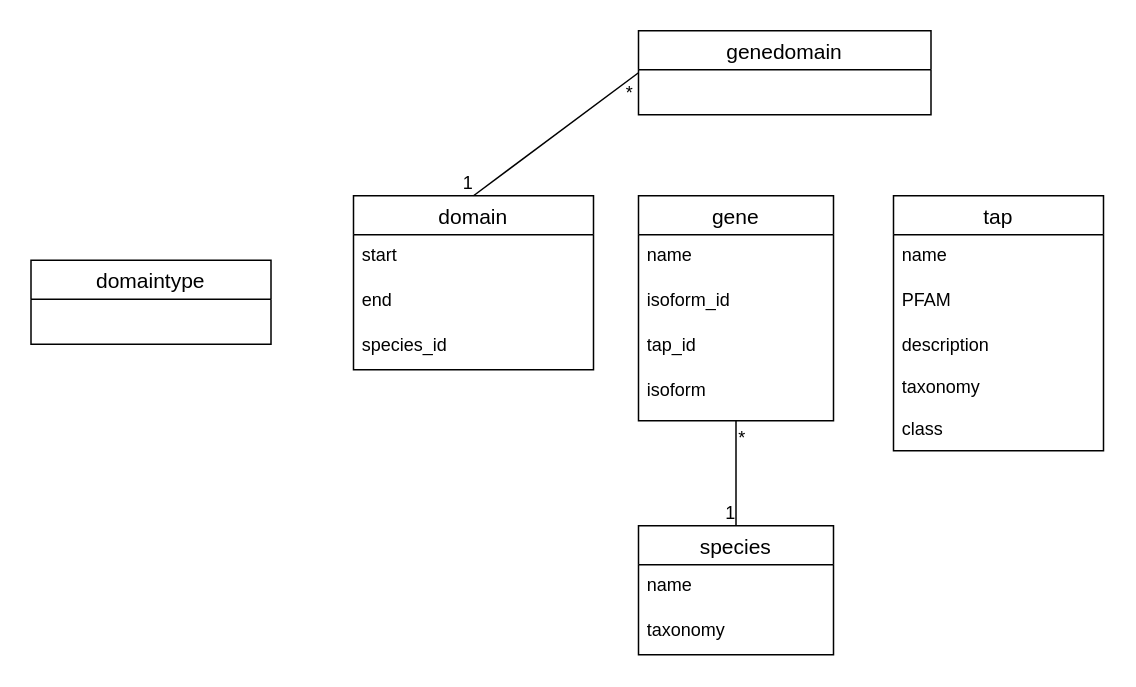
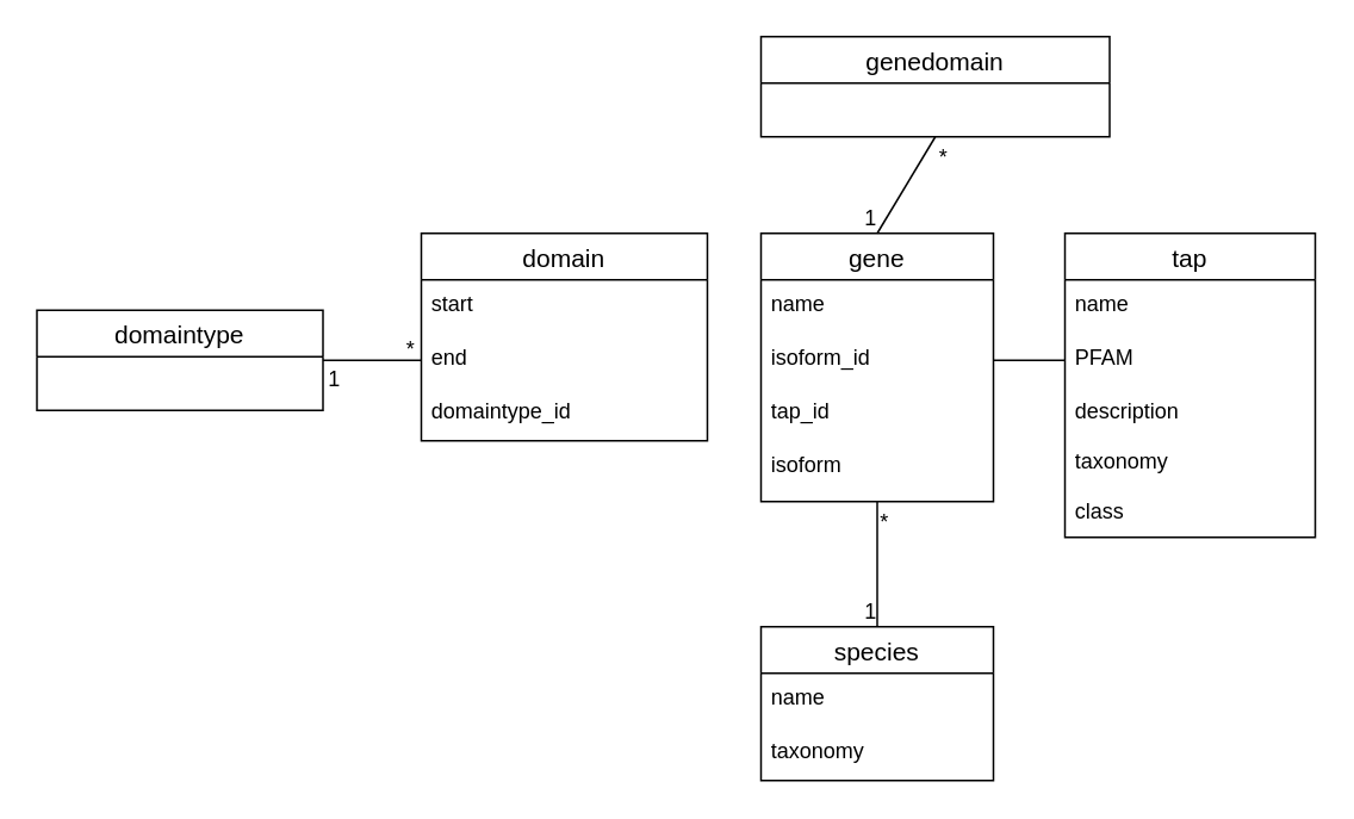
  <mxCell id="0" />
  <mxCell id="1" parent="0" />
  <mxCell id="2" value="gene" style="swimlane;fontStyle=0;childLayout=stackLayout;horizontal=1;startSize=26;horizontalStack=0;resizeParent=1;resizeParentMax=0;resizeLast=0;collapsible=1;marginBottom=0;align=center;fontSize=14;" vertex="1" parent="1"><mxGeometry x="425" y="130" width="130" height="150" as="geometry" /></mxCell>
  <mxCell id="3" value="name" style="text;strokeColor=none;fillColor=none;spacingLeft=4;spacingRight=4;overflow=hidden;rotatable=0;points=[[0,0.5],[1,0.5]];portConstraint=eastwest;fontSize=12;" vertex="1" parent="2"><mxGeometry y="26" width="130" height="30" as="geometry" /></mxCell>
  <mxCell id="4" value="isoform_id" style="text;strokeColor=none;fillColor=none;spacingLeft=4;spacingRight=4;overflow=hidden;rotatable=0;points=[[0,0.5],[1,0.5]];portConstraint=eastwest;fontSize=12;" vertex="1" parent="2"><mxGeometry y="56" width="130" height="30" as="geometry" /></mxCell>
  <mxCell id="5" value="tap_id&#10;" style="text;strokeColor=none;fillColor=none;spacingLeft=4;spacingRight=4;overflow=hidden;rotatable=0;points=[[0,0.5],[1,0.5]];portConstraint=eastwest;fontSize=12;" vertex="1" parent="2"><mxGeometry y="86" width="130" height="30" as="geometry" /></mxCell>
  <mxCell id="6" value="isoform&#10;" style="text;strokeColor=none;fillColor=none;spacingLeft=4;spacingRight=4;overflow=hidden;rotatable=0;points=[[0,0.5],[1,0.5]];portConstraint=eastwest;fontSize=12;" vertex="1" parent="2"><mxGeometry y="116" width="130" height="34" as="geometry" /></mxCell>
  <mxCell id="7" style="edgeStyle=orthogonalEdgeStyle;rounded=0;orthogonalLoop=1;jettySize=auto;html=1;exitX=1;exitY=0.5;exitDx=0;exitDy=0;" edge="1" parent="2" source="4" target="4"><mxGeometry relative="1" as="geometry" /></mxCell>
  <mxCell id="8" value="species" style="swimlane;fontStyle=0;childLayout=stackLayout;horizontal=1;startSize=26;horizontalStack=0;resizeParent=1;resizeParentMax=0;resizeLast=0;collapsible=1;marginBottom=0;align=center;fontSize=14;" vertex="1" parent="1"><mxGeometry x="425" y="350" width="130" height="86" as="geometry" /></mxCell>
  <mxCell id="9" value="name" style="text;strokeColor=none;fillColor=none;spacingLeft=4;spacingRight=4;overflow=hidden;rotatable=0;points=[[0,0.5],[1,0.5]];portConstraint=eastwest;fontSize=12;" vertex="1" parent="8"><mxGeometry y="26" width="130" height="30" as="geometry" /></mxCell>
  <mxCell id="10" value="taxonomy" style="text;strokeColor=none;fillColor=none;spacingLeft=4;spacingRight=4;overflow=hidden;rotatable=0;points=[[0,0.5],[1,0.5]];portConstraint=eastwest;fontSize=12;" vertex="1" parent="8"><mxGeometry y="56" width="130" height="30" as="geometry" /></mxCell>
  <mxCell id="11" value="&lt;div&gt;&lt;br&gt;&lt;/div&gt;&lt;div&gt;&lt;br&gt;&lt;/div&gt;" style="endArrow=none;html=1;rounded=0;entryX=0.5;entryY=0;entryDx=0;entryDy=0;exitX=0.5;exitY=1;exitDx=0;exitDy=0;exitPerimeter=0;" edge="1" parent="1"><mxGeometry relative="1" as="geometry"><mxPoint x="490" y="280" as="sourcePoint" /><mxPoint x="490" y="350" as="targetPoint" /></mxGeometry></mxCell>
  <mxCell id="12" value="*" style="resizable=0;html=1;align=left;verticalAlign=bottom;" connectable="0" vertex="1" parent="11"><mxGeometry x="-1" relative="1" as="geometry"><mxPoint y="20" as="offset" /></mxGeometry></mxCell>
  <mxCell id="13" value="1" style="resizable=0;html=1;align=right;verticalAlign=bottom;" connectable="0" vertex="1" parent="11"><mxGeometry x="1" relative="1" as="geometry" /></mxCell>
  <mxCell id="14" value="tap" style="swimlane;fontStyle=0;childLayout=stackLayout;horizontal=1;startSize=26;horizontalStack=0;resizeParent=1;resizeParentMax=0;resizeLast=0;collapsible=1;marginBottom=0;align=center;fontSize=14;" vertex="1" parent="1"><mxGeometry x="595" y="130" width="140" height="170" as="geometry"><mxRectangle x="490" y="170" width="50" height="26" as="alternateBounds" /></mxGeometry></mxCell>
  <mxCell id="15" value="name" style="text;strokeColor=none;fillColor=none;spacingLeft=4;spacingRight=4;overflow=hidden;rotatable=0;points=[[0,0.5],[1,0.5]];portConstraint=eastwest;fontSize=12;" vertex="1" parent="14"><mxGeometry y="26" width="140" height="30" as="geometry" /></mxCell>
  <mxCell id="16" value="PFAM" style="text;strokeColor=none;fillColor=none;spacingLeft=4;spacingRight=4;overflow=hidden;rotatable=0;points=[[0,0.5],[1,0.5]];portConstraint=eastwest;fontSize=12;" vertex="1" parent="14"><mxGeometry y="56" width="140" height="30" as="geometry" /></mxCell>
  <mxCell id="17" value="description&#10;&#10;taxonomy&#10;&#10;class&#10;" style="text;strokeColor=none;fillColor=none;spacingLeft=4;spacingRight=4;overflow=hidden;rotatable=0;points=[[0,0.5],[1,0.5]];portConstraint=eastwest;fontSize=12;" vertex="1" parent="14"><mxGeometry y="86" width="140" height="84" as="geometry" /></mxCell>
+ <mxCell id="18" value="" style="endArrow=none;html=1;rounded=0;exitX=1;exitY=0.5;exitDx=0;exitDy=0;entryX=0;entryY=0.5;entryDx=0;entryDy=0;" edge="1" parent="1" source="4" target="16"><mxGeometry relative="1" as="geometry"><mxPoint x="515" y="260" as="sourcePoint" /><mxPoint x="675" y="260" as="targetPoint" /></mxGeometry></mxCell>
  <mxCell id="19" value="domain" style="swimlane;fontStyle=0;childLayout=stackLayout;horizontal=1;startSize=26;horizontalStack=0;resizeParent=1;resizeParentMax=0;resizeLast=0;collapsible=1;marginBottom=0;align=center;fontSize=14;" vertex="1" parent="1"><mxGeometry x="235" y="130" width="160" height="116" as="geometry" /></mxCell>
  <mxCell id="20" value="start" style="text;strokeColor=none;fillColor=none;spacingLeft=4;spacingRight=4;overflow=hidden;rotatable=0;points=[[0,0.5],[1,0.5]];portConstraint=eastwest;fontSize=12;" vertex="1" parent="19"><mxGeometry y="26" width="160" height="30" as="geometry" /></mxCell>
  <mxCell id="21" value="end" style="text;strokeColor=none;fillColor=none;spacingLeft=4;spacingRight=4;overflow=hidden;rotatable=0;points=[[0,0.5],[1,0.5]];portConstraint=eastwest;fontSize=12;" vertex="1" parent="19"><mxGeometry y="56" width="160" height="30" as="geometry" /></mxCell>
- <mxCell id="22" value="species_id" style="text;strokeColor=none;fillColor=none;spacingLeft=4;spacingRight=4;overflow=hidden;rotatable=0;points=[[0,0.5],[1,0.5]];portConstraint=eastwest;fontSize=12;" vertex="1" parent="19"><mxGeometry y="86" width="160" height="30" as="geometry" /></mxCell>
- <mxCell id="26" value="&lt;div&gt;&lt;br&gt;&lt;/div&gt;&lt;div&gt;&lt;br&gt;&lt;/div&gt;" style="endArrow=none;html=1;rounded=0;entryX=0.5;entryY=0;entryDx=0;entryDy=0;exitX=0;exitY=0.5;exitDx=0;exitDy=0;" edge="1" parent="1" source="29" target="19"><mxGeometry relative="1" as="geometry"><mxPoint x="335" y="20" as="sourcePoint" /><mxPoint x="335" y="90" as="targetPoint" /></mxGeometry></mxCell>
- <mxCell id="27" value="*" style="resizable=0;html=1;align=left;verticalAlign=bottom;" connectable="0" vertex="1" parent="26"><mxGeometry x="-1" relative="1" as="geometry"><mxPoint x="-10" y="22" as="offset" /></mxGeometry></mxCell>
- <mxCell id="28" value="1" style="resizable=0;html=1;align=right;verticalAlign=bottom;" connectable="0" vertex="1" parent="26"><mxGeometry x="1" relative="1" as="geometry" /></mxCell>
+ <mxCell id="22" value="domaintype_id" style="text;strokeColor=none;fillColor=none;spacingLeft=4;spacingRight=4;overflow=hidden;rotatable=0;points=[[0,0.5],[1,0.5]];portConstraint=eastwest;fontSize=12;" vertex="1" parent="19"><mxGeometry y="86" width="160" height="30" as="geometry" /></mxCell>
+ <mxCell id="23" value="&lt;div&gt;&lt;br&gt;&lt;/div&gt;&lt;div&gt;&lt;br&gt;&lt;/div&gt;" style="endArrow=none;html=1;rounded=0;entryX=0.5;entryY=0;entryDx=0;entryDy=0;exitX=0.5;exitY=1;exitDx=0;exitDy=0;" edge="1" parent="1" source="29" target="2"><mxGeometry relative="1" as="geometry"><mxPoint x="665" y="10" as="sourcePoint" /><mxPoint x="665" y="80" as="targetPoint" /></mxGeometry></mxCell>
+ <mxCell id="24" value="*" style="resizable=0;html=1;align=left;verticalAlign=bottom;" connectable="0" vertex="1" parent="23"><mxGeometry x="-1" relative="1" as="geometry"><mxPoint y="20" as="offset" /></mxGeometry></mxCell>
+ <mxCell id="25" value="1" style="resizable=0;html=1;align=right;verticalAlign=bottom;" connectable="0" vertex="1" parent="23"><mxGeometry x="1" relative="1" as="geometry" /></mxCell>
  <mxCell id="29" value="genedomain" style="swimlane;fontStyle=0;childLayout=stackLayout;horizontal=1;startSize=26;horizontalStack=0;resizeParent=1;resizeParentMax=0;resizeLast=0;collapsible=1;marginBottom=0;align=center;fontSize=14;" vertex="1" parent="1"><mxGeometry x="425" y="20" width="195" height="56" as="geometry" /></mxCell>
+ <mxCell id="30" value="&lt;div&gt;&lt;br&gt;&lt;/div&gt;&lt;div&gt;&lt;br&gt;&lt;/div&gt;" style="endArrow=none;html=1;rounded=0;entryX=1;entryY=0.5;entryDx=0;entryDy=0;exitX=0;exitY=0.5;exitDx=0;exitDy=0;" edge="1" parent="1" source="21" target="33"><mxGeometry relative="1" as="geometry"><mxPoint x="305" y="30" as="sourcePoint" /><mxPoint x="195" y="112" as="targetPoint" /></mxGeometry></mxCell>
+ <mxCell id="31" value="*" style="resizable=0;html=1;align=left;verticalAlign=bottom;" connectable="0" vertex="1" parent="30"><mxGeometry x="-1" relative="1" as="geometry"><mxPoint x="-10" y="2" as="offset" /></mxGeometry></mxCell>
+ <mxCell id="32" value="1" style="resizable=0;html=1;align=right;verticalAlign=bottom;" connectable="0" vertex="1" parent="30"><mxGeometry x="1" relative="1" as="geometry"><mxPoint x="10.0" y="19" as="offset" /></mxGeometry></mxCell>
  <mxCell id="33" value="domaintype" style="swimlane;fontStyle=0;childLayout=stackLayout;horizontal=1;startSize=26;horizontalStack=0;resizeParent=1;resizeParentMax=0;resizeLast=0;collapsible=1;marginBottom=0;align=center;fontSize=14;" vertex="1" parent="1"><mxGeometry x="20" y="173" width="160" height="56" as="geometry" /></mxCell>
